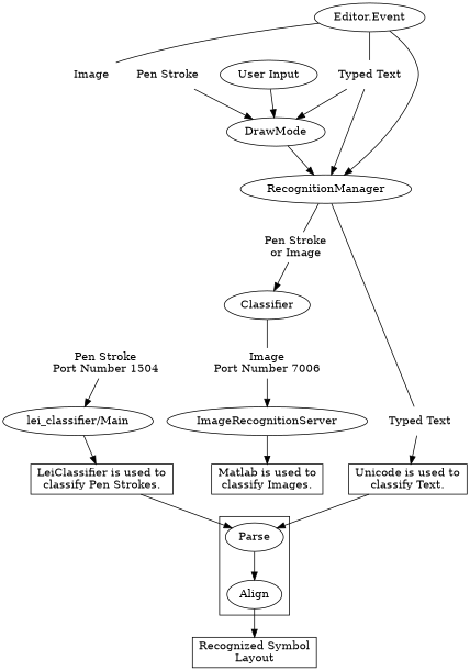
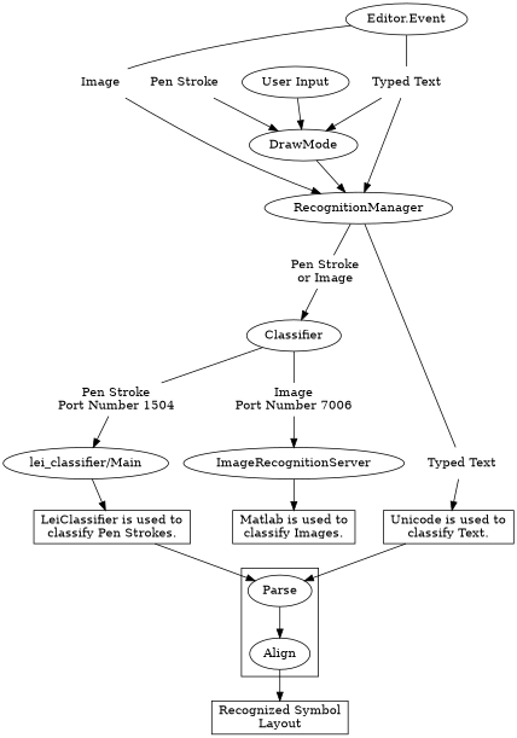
  digraph {
    compound=true
    n1 [label="Pen Stroke" shape=plaintext]
    n2 [label=Image shape=plaintext]
    n3 [label="Typed Text" shape=plaintext]
    n4 [label=Parse]
    n5 [label=Align]
    n6 [label=DrawMode]
    n7 [label=RecognitionManager]
    n8 [label="Recognized Symbol\nLayout" shape=box]
    n9 [label="User Input"]
    n10 [label="Editor.Event"]
    n11 [label="Pen Stroke\nor Image" shape=plaintext]
    n12 [label="Typed Text" shape=plaintext]
    n13 [label=Classifier]
    n14 [label="Unicode is used to\nclassify Text." shape=box]
    n15 [label="Pen Stroke\nPort Number 1504" shape=plaintext]
    n16 [label="Image\nPort Number 7006" shape=plaintext]
    n17 [label="lei_classifier/Main"]
    n18 [label=ImageRecognitionServer]
    n19 [label="LeiClassifier is used to\nclassify Pen Strokes." shape=box]
    n20 [label="Matlab is used to\nclassify Images." shape=box]
    subgraph sub_1 {
      rank=same
      n1
      n2
      n3
    }
    subgraph cluster_2 {
      n4
      n5
    }
    n1 -> n6
-   n10 -> n7
+   n2 -> n7
    n3 -> n6
    n3 -> n7
    n4 -> n5
    n5 -> n8
    n6 -> n7
    n7 -> n11 [arrowhead=none]
    n7 -> n12 [arrowhead=none]
    n9 -> n6
    n10 -> n2 [arrowhead=none]
    n10 -> n3 [arrowhead=none]
    n11 -> n13
    n12 -> n14
+   n13 -> n15 [arrowhead=none]
    n13 -> n16 [arrowhead=none]
    n14 -> n4
    n15 -> n17
    n16 -> n18
    n17 -> n19
    n18 -> n20
    n19 -> n4
  }
